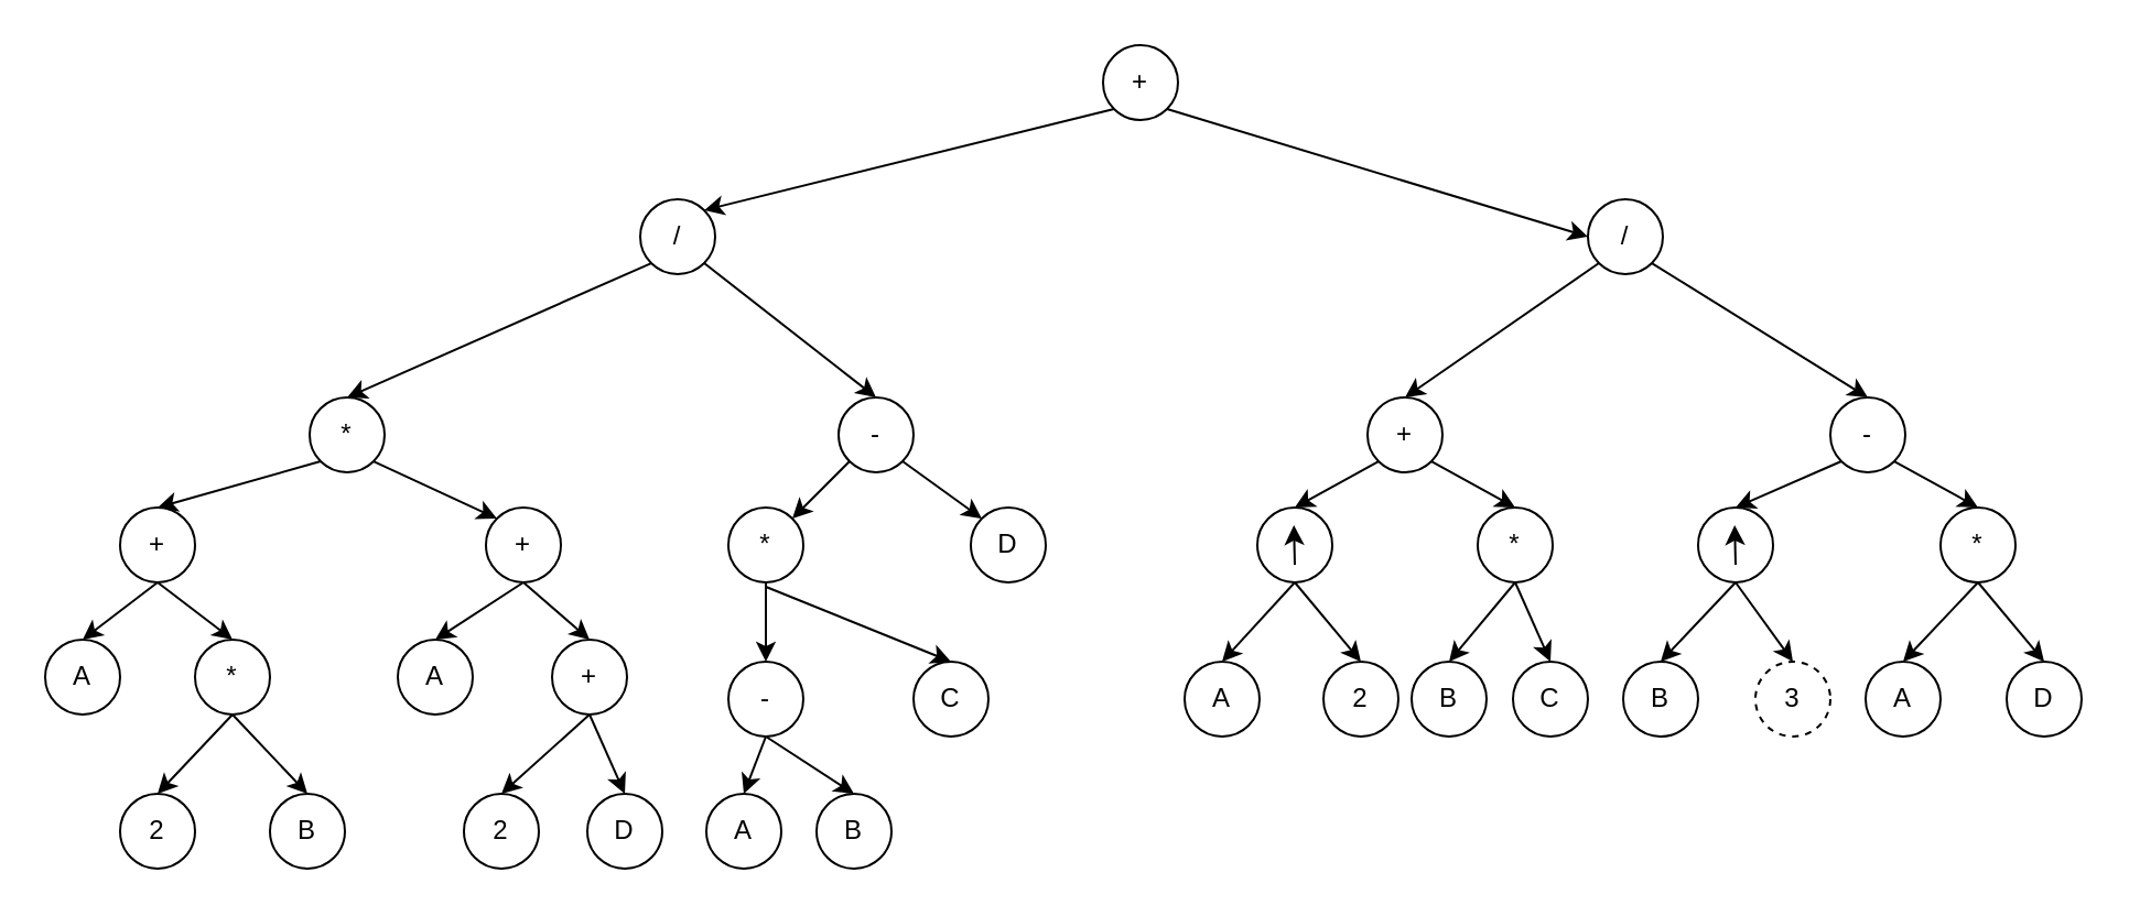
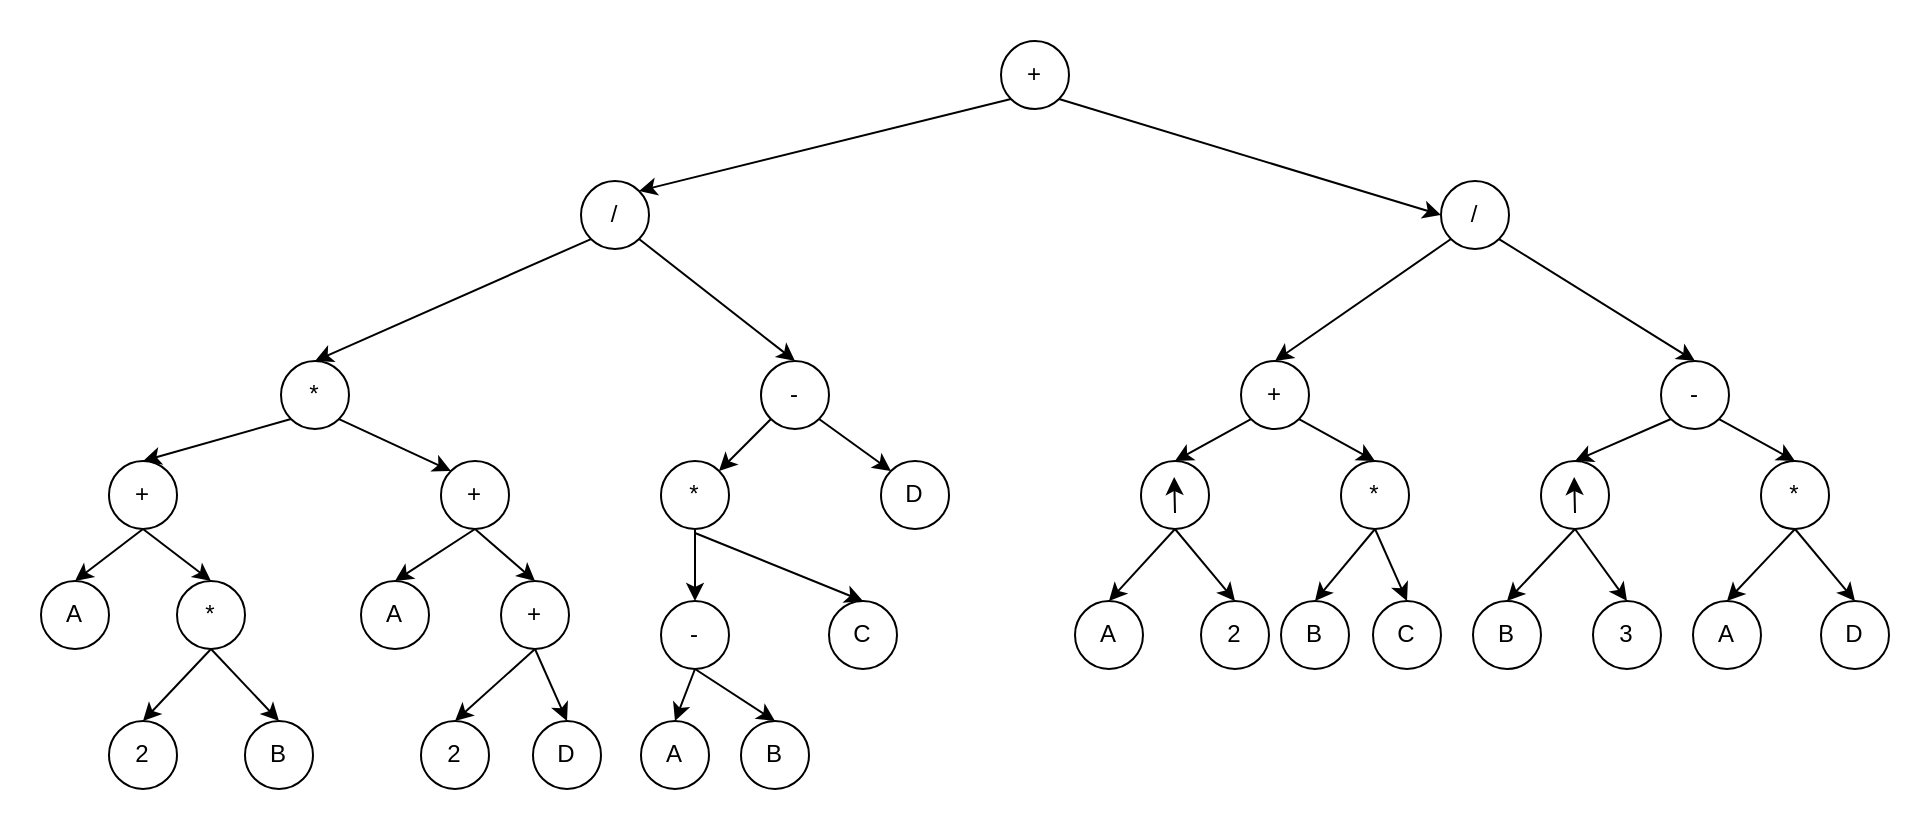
  <mxCell id="0" />
  <mxCell id="1" parent="0" />
  <mxCell id="2" value="/" style="ellipse;whiteSpace=wrap;html=1;aspect=fixed;" vertex="1" parent="1"><mxGeometry x="720" y="90" width="34" height="34" as="geometry" /></mxCell>
  <mxCell id="3" value="/" style="ellipse;whiteSpace=wrap;html=1;aspect=fixed;" vertex="1" parent="1"><mxGeometry x="290" y="90" width="34" height="34" as="geometry" /></mxCell>
  <mxCell id="4" value="+" style="ellipse;whiteSpace=wrap;html=1;aspect=fixed;" vertex="1" parent="1"><mxGeometry x="500" y="20" width="34" height="34" as="geometry" /></mxCell>
  <mxCell id="5" value="*" style="ellipse;whiteSpace=wrap;html=1;aspect=fixed;" vertex="1" parent="1"><mxGeometry y="180" width="34" height="34" as="geometry" x="140" /></mxCell>
  <mxCell id="6" value="-" style="ellipse;whiteSpace=wrap;html=1;aspect=fixed;" vertex="1" parent="1"><mxGeometry x="380" y="180" width="34" height="34" as="geometry" /></mxCell>
  <mxCell id="7" value="+" style="ellipse;whiteSpace=wrap;html=1;aspect=fixed;" vertex="1" parent="1"><mxGeometry x="620" y="180" width="34" height="34" as="geometry" /></mxCell>
  <mxCell id="8" value="-" style="ellipse;whiteSpace=wrap;html=1;aspect=fixed;" vertex="1" parent="1"><mxGeometry x="830" y="180" width="34" height="34" as="geometry" /></mxCell>
  <mxCell id="9" value="+" style="ellipse;whiteSpace=wrap;html=1;aspect=fixed;" vertex="1" parent="1"><mxGeometry x="54" y="230" width="34" height="34" as="geometry" /></mxCell>
  <mxCell id="10" value="+" style="ellipse;whiteSpace=wrap;html=1;aspect=fixed;" vertex="1" parent="1"><mxGeometry x="220" y="230" width="34" height="34" as="geometry" /></mxCell>
  <mxCell id="11" value="*" style="ellipse;whiteSpace=wrap;html=1;aspect=fixed;" vertex="1" parent="1"><mxGeometry x="330" y="230" width="34" height="34" as="geometry" /></mxCell>
  <mxCell id="12" value="D" style="ellipse;whiteSpace=wrap;html=1;aspect=fixed;" vertex="1" parent="1"><mxGeometry x="440" y="230" width="34" height="34" as="geometry" /></mxCell>
  <mxCell id="13" value="&lt;span style=&quot;color: rgba(0 , 0 , 0 , 0) ; font-family: monospace ; font-size: 0px&quot;&gt;%3CmxGraphModel%3E%3Croot%3E%3CmxCell%20id%3D%220%22%2F%3E%3CmxCell%20id%3D%221%22%20parent%3D%220%22%2F%3E%3CmxCell%20id%3D%222%22%20value%3D%22*%22%20style%3D%22ellipse%3BwhiteSpace%3Dwrap%3Bhtml%3D1%3Baspect%3Dfixed%3B%22%20vertex%3D%221%22%20parent%3D%221%22%3E%3CmxGeometry%20x%3D%2270%22%20y%3D%22230%22%20width%3D%2234%22%20height%3D%2234%22%20as%3D%22geometry%22%2F%3E%3C%2FmxCell%3E%3C%2Froot%3E%3C%2FmxGraphMo&lt;/span&gt;" style="ellipse;whiteSpace=wrap;html=1;aspect=fixed;" vertex="1" parent="1"><mxGeometry x="570" y="230" width="34" height="34" as="geometry" /></mxCell>
  <mxCell id="14" value="" style="endArrow=classic;html=1;" edge="1" parent="1"><mxGeometry width="50" height="50" relative="1" as="geometry"><mxPoint x="587" y="256" as="sourcePoint" /><mxPoint x="586.58" y="238" as="targetPoint" /></mxGeometry></mxCell>
  <mxCell id="15" value="*" style="ellipse;whiteSpace=wrap;html=1;aspect=fixed;" vertex="1" parent="1"><mxGeometry x="670" y="230" width="34" height="34" as="geometry" /></mxCell>
  <mxCell id="16" value="*" style="ellipse;whiteSpace=wrap;html=1;aspect=fixed;" vertex="1" parent="1"><mxGeometry x="880" y="230" width="34" height="34" as="geometry" /></mxCell>
  <mxCell id="17" value="&lt;span style=&quot;color: rgba(0 , 0 , 0 , 0) ; font-family: monospace ; font-size: 0px&quot;&gt;%3CmxGraphModel%3E%3Croot%3E%3CmxCell%20id%3D%220%22%2F%3E%3CmxCell%20id%3D%221%22%20parent%3D%220%22%2F%3E%3CmxCell%20id%3D%222%22%20value%3D%22*%22%20style%3D%22ellipse%3BwhiteSpace%3Dwrap%3Bhtml%3D1%3Baspect%3Dfixed%3B%22%20vertex%3D%221%22%20parent%3D%221%22%3E%3CmxGeometry%20x%3D%2270%22%20y%3D%22230%22%20width%3D%2234%22%20height%3D%2234%22%20as%3D%22geometry%22%2F%3E%3C%2FmxCell%3E%3C%2Froot%3E%3C%2FmxGraphMo&lt;/span&gt;" style="ellipse;whiteSpace=wrap;html=1;aspect=fixed;" vertex="1" parent="1"><mxGeometry x="770" y="230" width="34" height="34" as="geometry" /></mxCell>
  <mxCell id="18" value="" style="endArrow=classic;html=1;" edge="1" parent="1"><mxGeometry width="50" height="50" relative="1" as="geometry"><mxPoint x="787" y="256" as="sourcePoint" /><mxPoint x="786.58" y="238" as="targetPoint" /></mxGeometry></mxCell>
  <mxCell id="19" value="*" style="ellipse;whiteSpace=wrap;html=1;aspect=fixed;" vertex="1" parent="1"><mxGeometry x="88" y="290" width="34" height="34" as="geometry" /></mxCell>
  <mxCell id="20" value="A" style="ellipse;whiteSpace=wrap;html=1;aspect=fixed;" vertex="1" parent="1"><mxGeometry x="20" y="290" width="34" height="34" as="geometry" /></mxCell>
  <mxCell id="21" value="2" style="ellipse;whiteSpace=wrap;html=1;aspect=fixed;" vertex="1" parent="1"><mxGeometry x="54" y="360" width="34" height="34" as="geometry" /></mxCell>
  <mxCell id="22" value="B" style="ellipse;whiteSpace=wrap;html=1;aspect=fixed;" vertex="1" parent="1"><mxGeometry x="122" y="360" width="34" height="34" as="geometry" /></mxCell>
  <mxCell id="23" value="A" style="ellipse;whiteSpace=wrap;html=1;aspect=fixed;" vertex="1" parent="1"><mxGeometry x="180" y="290" width="34" height="34" as="geometry" /></mxCell>
  <mxCell id="24" value="D" style="ellipse;whiteSpace=wrap;html=1;aspect=fixed;" vertex="1" parent="1"><mxGeometry x="266" y="360" width="34" height="34" as="geometry" /></mxCell>
  <mxCell id="25" value="2" style="ellipse;whiteSpace=wrap;html=1;aspect=fixed;" vertex="1" parent="1"><mxGeometry x="210" y="360" width="34" height="34" as="geometry" /></mxCell>
  <mxCell id="26" value="+" style="ellipse;whiteSpace=wrap;html=1;aspect=fixed;" vertex="1" parent="1"><mxGeometry x="250" y="290" width="34" height="34" as="geometry" /></mxCell>
  <mxCell id="27" value="A" style="ellipse;whiteSpace=wrap;html=1;aspect=fixed;" vertex="1" parent="1"><mxGeometry x="320" y="360" width="34" height="34" as="geometry" /></mxCell>
  <mxCell id="28" value="B" style="ellipse;whiteSpace=wrap;html=1;aspect=fixed;" vertex="1" parent="1"><mxGeometry x="370" y="360" width="34" height="34" as="geometry" /></mxCell>
  <mxCell id="29" value="-" style="ellipse;whiteSpace=wrap;html=1;aspect=fixed;" vertex="1" parent="1"><mxGeometry x="330" y="300" width="34" height="34" as="geometry" /></mxCell>
  <mxCell id="30" value="C" style="ellipse;whiteSpace=wrap;html=1;aspect=fixed;" vertex="1" parent="1"><mxGeometry x="414" y="300" width="34" height="34" as="geometry" /></mxCell>
  <mxCell id="31" value="A" style="ellipse;whiteSpace=wrap;html=1;aspect=fixed;" vertex="1" parent="1"><mxGeometry x="537" y="300" width="34" height="34" as="geometry" /></mxCell>
  <mxCell id="32" value="2" style="ellipse;whiteSpace=wrap;html=1;aspect=fixed;" vertex="1" parent="1"><mxGeometry x="600" y="300" width="34" height="34" as="geometry" /></mxCell>
  <mxCell id="33" value="B" style="ellipse;whiteSpace=wrap;html=1;aspect=fixed;" vertex="1" parent="1"><mxGeometry x="736" y="300" width="34" height="34" as="geometry" /></mxCell>
- <mxCell id="34" value="3" style="ellipse;whiteSpace=wrap;html=1;aspect=fixed;dashed=1;" vertex="1" parent="1"><mxGeometry x="796" y="300" width="34" height="34" as="geometry" /></mxCell>
+ <mxCell id="34" value="3" style="ellipse;whiteSpace=wrap;html=1;aspect=fixed;" vertex="1" parent="1"><mxGeometry x="796" y="300" width="34" height="34" as="geometry" /></mxCell>
  <mxCell id="35" value="B" style="ellipse;whiteSpace=wrap;html=1;aspect=fixed;" vertex="1" parent="1"><mxGeometry x="640" y="300" width="34" height="34" as="geometry" /></mxCell>
  <mxCell id="36" value="C" style="ellipse;whiteSpace=wrap;html=1;aspect=fixed;" vertex="1" parent="1"><mxGeometry x="686" y="300" width="34" height="34" as="geometry" /></mxCell>
  <mxCell id="37" value="A" style="ellipse;whiteSpace=wrap;html=1;aspect=fixed;" vertex="1" parent="1"><mxGeometry x="846" y="300" width="34" height="34" as="geometry" /></mxCell>
  <mxCell id="38" value="D" style="ellipse;whiteSpace=wrap;html=1;aspect=fixed;" vertex="1" parent="1"><mxGeometry x="910" y="300" width="34" height="34" as="geometry" /></mxCell>
  <mxCell id="39" value="" style="endArrow=classic;html=1;exitX=0;exitY=1;exitDx=0;exitDy=0;entryX=1;entryY=0;entryDx=0;entryDy=0;" edge="1" parent="1" source="4" target="3"><mxGeometry width="50" height="50" relative="1" as="geometry"><mxPoint x="448" y="132" as="sourcePoint" /><mxPoint x="498" y="82" as="targetPoint" /></mxGeometry></mxCell>
  <mxCell id="40" value="" style="endArrow=classic;html=1;exitX=1;exitY=1;exitDx=0;exitDy=0;entryX=0.5;entryY=0;entryDx=0;entryDy=0;" edge="1" parent="1" source="2" target="8"><mxGeometry width="50" height="50" relative="1" as="geometry"><mxPoint x="754" y="200" as="sourcePoint" /><mxPoint x="804" y="150" as="targetPoint" /></mxGeometry></mxCell>
  <mxCell id="41" value="" style="endArrow=classic;html=1;exitX=0;exitY=1;exitDx=0;exitDy=0;entryX=0.5;entryY=0;entryDx=0;entryDy=0;" edge="1" parent="1" source="2" target="7"><mxGeometry width="50" height="50" relative="1" as="geometry"><mxPoint x="550" y="150" as="sourcePoint" /><mxPoint x="600" y="100" as="targetPoint" /></mxGeometry></mxCell>
  <mxCell id="42" value="" style="endArrow=classic;html=1;exitX=0;exitY=1;exitDx=0;exitDy=0;entryX=0.5;entryY=0;entryDx=0;entryDy=0;" edge="1" parent="1" source="3" target="5"><mxGeometry width="50" height="50" relative="1" as="geometry"><mxPoint x="204" y="190" as="sourcePoint" /><mxPoint x="254" y="140" as="targetPoint" /></mxGeometry></mxCell>
  <mxCell id="43" value="" style="endArrow=classic;html=1;exitX=1;exitY=1;exitDx=0;exitDy=0;entryX=0.5;entryY=0;entryDx=0;entryDy=0;" edge="1" parent="1" source="3" target="6"><mxGeometry width="50" height="50" relative="1" as="geometry"><mxPoint x="521" y="160" as="sourcePoint" /><mxPoint x="571" y="110" as="targetPoint" /></mxGeometry></mxCell>
  <mxCell id="44" value="" style="endArrow=classic;html=1;entryX=0;entryY=0.5;entryDx=0;entryDy=0;exitX=1;exitY=1;exitDx=0;exitDy=0;" edge="1" parent="1" source="4" target="2"><mxGeometry width="50" height="50" relative="1" as="geometry"><mxPoint x="570" y="270" as="sourcePoint" /><mxPoint x="620" y="220" as="targetPoint" /></mxGeometry></mxCell>
  <mxCell id="45" value="" style="endArrow=classic;html=1;entryX=0.5;entryY=0;entryDx=0;entryDy=0;exitX=0;exitY=1;exitDx=0;exitDy=0;" edge="1" parent="1" source="7" target="13"><mxGeometry width="50" height="50" relative="1" as="geometry"><mxPoint x="570" y="270" as="sourcePoint" /><mxPoint x="620" y="220" as="targetPoint" /></mxGeometry></mxCell>
  <mxCell id="46" value="" style="endArrow=classic;html=1;entryX=0.5;entryY=0;entryDx=0;entryDy=0;exitX=1;exitY=1;exitDx=0;exitDy=0;" edge="1" parent="1" source="8" target="16"><mxGeometry width="50" height="50" relative="1" as="geometry"><mxPoint x="570" y="270" as="sourcePoint" /><mxPoint x="620" y="220" as="targetPoint" /></mxGeometry></mxCell>
  <mxCell id="47" value="" style="endArrow=classic;html=1;exitX=0;exitY=1;exitDx=0;exitDy=0;entryX=0.5;entryY=0;entryDx=0;entryDy=0;" edge="1" parent="1" source="8" target="17"><mxGeometry width="50" height="50" relative="1" as="geometry"><mxPoint x="736" y="240" as="sourcePoint" /><mxPoint x="786" y="190" as="targetPoint" /></mxGeometry></mxCell>
  <mxCell id="48" value="" style="endArrow=classic;html=1;exitX=1;exitY=1;exitDx=0;exitDy=0;entryX=0.5;entryY=0;entryDx=0;entryDy=0;" edge="1" parent="1" source="7" target="15"><mxGeometry width="50" height="50" relative="1" as="geometry"><mxPoint x="674" y="240" as="sourcePoint" /><mxPoint x="724" y="190" as="targetPoint" /></mxGeometry></mxCell>
  <mxCell id="49" value="" style="endArrow=classic;html=1;exitX=0;exitY=1;exitDx=0;exitDy=0;entryX=1;entryY=0;entryDx=0;entryDy=0;" edge="1" parent="1" source="6" target="11"><mxGeometry width="50" height="50" relative="1" as="geometry"><mxPoint x="354" y="264" as="sourcePoint" /><mxPoint x="404" y="214" as="targetPoint" /></mxGeometry></mxCell>
  <mxCell id="50" value="" style="endArrow=classic;html=1;exitX=1;exitY=1;exitDx=0;exitDy=0;entryX=0;entryY=0;entryDx=0;entryDy=0;" edge="1" parent="1" source="6" target="12"><mxGeometry width="50" height="50" relative="1" as="geometry"><mxPoint x="424" y="240" as="sourcePoint" /><mxPoint x="474" y="190" as="targetPoint" /></mxGeometry></mxCell>
  <mxCell id="51" value="" style="endArrow=classic;html=1;exitX=1;exitY=1;exitDx=0;exitDy=0;entryX=0;entryY=0;entryDx=0;entryDy=0;" edge="1" parent="1" source="5" target="10"><mxGeometry width="50" height="50" relative="1" as="geometry"><mxPoint x="180" y="230" as="sourcePoint" /><mxPoint x="230" y="180" as="targetPoint" /></mxGeometry></mxCell>
  <mxCell id="52" value="" style="endArrow=classic;html=1;entryX=0.5;entryY=0;entryDx=0;entryDy=0;exitX=0;exitY=1;exitDx=0;exitDy=0;" edge="1" parent="1" source="5" target="9"><mxGeometry width="50" height="50" relative="1" as="geometry"><mxPoint x="570" y="270" as="sourcePoint" /><mxPoint x="620" y="220" as="targetPoint" /></mxGeometry></mxCell>
  <mxCell id="53" value="" style="endArrow=classic;html=1;entryX=0.5;entryY=0;entryDx=0;entryDy=0;exitX=0.5;exitY=1;exitDx=0;exitDy=0;" edge="1" parent="1" source="15" target="36"><mxGeometry width="50" height="50" relative="1" as="geometry"><mxPoint x="570" y="270" as="sourcePoint" /><mxPoint x="620" y="220" as="targetPoint" /></mxGeometry></mxCell>
  <mxCell id="54" value="" style="endArrow=classic;html=1;entryX=0.5;entryY=0;entryDx=0;entryDy=0;exitX=0.5;exitY=1;exitDx=0;exitDy=0;" edge="1" parent="1" source="15" target="35"><mxGeometry width="50" height="50" relative="1" as="geometry"><mxPoint x="570" y="270" as="sourcePoint" /><mxPoint x="620" y="220" as="targetPoint" /></mxGeometry></mxCell>
  <mxCell id="55" value="" style="endArrow=classic;html=1;entryX=0.5;entryY=0;entryDx=0;entryDy=0;exitX=0.5;exitY=1;exitDx=0;exitDy=0;" edge="1" parent="1" source="13" target="32"><mxGeometry width="50" height="50" relative="1" as="geometry"><mxPoint x="570" y="270" as="sourcePoint" /><mxPoint x="620" y="220" as="targetPoint" /></mxGeometry></mxCell>
  <mxCell id="56" value="" style="endArrow=classic;html=1;entryX=0.5;entryY=0;entryDx=0;entryDy=0;exitX=0.5;exitY=1;exitDx=0;exitDy=0;" edge="1" parent="1" source="13" target="31"><mxGeometry width="50" height="50" relative="1" as="geometry"><mxPoint x="570" y="270" as="sourcePoint" /><mxPoint x="620" y="220" as="targetPoint" /></mxGeometry></mxCell>
  <mxCell id="57" value="" style="endArrow=classic;html=1;entryX=0.5;entryY=0;entryDx=0;entryDy=0;" edge="1" parent="1" target="30"><mxGeometry width="50" height="50" relative="1" as="geometry"><mxPoint x="347" y="266" as="sourcePoint" /><mxPoint x="620" y="220" as="targetPoint" /></mxGeometry></mxCell>
  <mxCell id="58" value="" style="endArrow=classic;html=1;entryX=0.5;entryY=0;entryDx=0;entryDy=0;exitX=0.5;exitY=1;exitDx=0;exitDy=0;" edge="1" parent="1" source="11" target="29"><mxGeometry width="50" height="50" relative="1" as="geometry"><mxPoint x="570" y="270" as="sourcePoint" /><mxPoint x="620" y="220" as="targetPoint" /></mxGeometry></mxCell>
  <mxCell id="59" value="" style="endArrow=classic;html=1;exitX=0.5;exitY=1;exitDx=0;exitDy=0;entryX=0.5;entryY=0;entryDx=0;entryDy=0;" edge="1" parent="1" source="16" target="38"><mxGeometry width="50" height="50" relative="1" as="geometry"><mxPoint x="570" y="270" as="sourcePoint" /><mxPoint x="620" y="220" as="targetPoint" /></mxGeometry></mxCell>
  <mxCell id="60" value="" style="endArrow=classic;html=1;entryX=0.5;entryY=0;entryDx=0;entryDy=0;exitX=0.5;exitY=1;exitDx=0;exitDy=0;" edge="1" parent="1" source="16" target="37"><mxGeometry width="50" height="50" relative="1" as="geometry"><mxPoint x="570" y="270" as="sourcePoint" /><mxPoint x="620" y="220" as="targetPoint" /></mxGeometry></mxCell>
  <mxCell id="61" value="" style="endArrow=classic;html=1;entryX=0.5;entryY=0;entryDx=0;entryDy=0;exitX=0.5;exitY=1;exitDx=0;exitDy=0;" edge="1" parent="1" source="17" target="34"><mxGeometry width="50" height="50" relative="1" as="geometry"><mxPoint x="570" y="270" as="sourcePoint" /><mxPoint x="620" y="220" as="targetPoint" /></mxGeometry></mxCell>
  <mxCell id="62" value="" style="endArrow=classic;html=1;entryX=0.5;entryY=0;entryDx=0;entryDy=0;exitX=0.5;exitY=1;exitDx=0;exitDy=0;" edge="1" parent="1" source="17" target="33"><mxGeometry width="50" height="50" relative="1" as="geometry"><mxPoint x="570" y="270" as="sourcePoint" /><mxPoint x="620" y="220" as="targetPoint" /></mxGeometry></mxCell>
  <mxCell id="63" value="" style="endArrow=classic;html=1;exitX=0.5;exitY=1;exitDx=0;exitDy=0;entryX=0.5;entryY=0;entryDx=0;entryDy=0;" edge="1" parent="1" source="9" target="20"><mxGeometry width="50" height="50" relative="1" as="geometry"><mxPoint x="570" y="270" as="sourcePoint" /><mxPoint x="620" y="220" as="targetPoint" /></mxGeometry></mxCell>
  <mxCell id="64" value="" style="endArrow=classic;html=1;exitX=0.5;exitY=1;exitDx=0;exitDy=0;entryX=0.5;entryY=0;entryDx=0;entryDy=0;" edge="1" parent="1" source="9" target="19"><mxGeometry width="50" height="50" relative="1" as="geometry"><mxPoint x="570" y="270" as="sourcePoint" /><mxPoint x="620" y="220" as="targetPoint" /></mxGeometry></mxCell>
  <mxCell id="65" value="" style="endArrow=classic;html=1;exitX=0.5;exitY=1;exitDx=0;exitDy=0;entryX=0.5;entryY=0;entryDx=0;entryDy=0;" edge="1" parent="1" source="10" target="26"><mxGeometry width="50" height="50" relative="1" as="geometry"><mxPoint x="570" y="270" as="sourcePoint" /><mxPoint x="620" y="220" as="targetPoint" /></mxGeometry></mxCell>
  <mxCell id="66" value="" style="endArrow=classic;html=1;exitX=0.5;exitY=1;exitDx=0;exitDy=0;entryX=0.5;entryY=0;entryDx=0;entryDy=0;" edge="1" parent="1" source="10" target="23"><mxGeometry width="50" height="50" relative="1" as="geometry"><mxPoint x="570" y="270" as="sourcePoint" /><mxPoint x="620" y="220" as="targetPoint" /></mxGeometry></mxCell>
  <mxCell id="67" value="" style="endArrow=classic;html=1;entryX=0.5;entryY=0;entryDx=0;entryDy=0;exitX=0.5;exitY=1;exitDx=0;exitDy=0;" edge="1" parent="1" source="26" target="24"><mxGeometry width="50" height="50" relative="1" as="geometry"><mxPoint x="570" y="270" as="sourcePoint" /><mxPoint x="620" y="220" as="targetPoint" /></mxGeometry></mxCell>
  <mxCell id="68" value="" style="endArrow=classic;html=1;entryX=0.5;entryY=0;entryDx=0;entryDy=0;exitX=0.5;exitY=1;exitDx=0;exitDy=0;" edge="1" parent="1" source="26" target="25"><mxGeometry width="50" height="50" relative="1" as="geometry"><mxPoint x="570" y="270" as="sourcePoint" /><mxPoint x="620" y="220" as="targetPoint" /></mxGeometry></mxCell>
  <mxCell id="69" value="" style="endArrow=classic;html=1;exitX=0.5;exitY=1;exitDx=0;exitDy=0;entryX=0.5;entryY=0;entryDx=0;entryDy=0;" edge="1" parent="1" source="29" target="27"><mxGeometry width="50" height="50" relative="1" as="geometry"><mxPoint x="570" y="270" as="sourcePoint" /><mxPoint x="620" y="220" as="targetPoint" /></mxGeometry></mxCell>
  <mxCell id="70" value="" style="endArrow=classic;html=1;exitX=0.5;exitY=1;exitDx=0;exitDy=0;entryX=0.5;entryY=0;entryDx=0;entryDy=0;" edge="1" parent="1" source="29" target="28"><mxGeometry width="50" height="50" relative="1" as="geometry"><mxPoint x="570" y="270" as="sourcePoint" /><mxPoint x="620" y="220" as="targetPoint" /></mxGeometry></mxCell>
  <mxCell id="71" value="" style="endArrow=classic;html=1;exitX=0.5;exitY=1;exitDx=0;exitDy=0;entryX=0.5;entryY=0;entryDx=0;entryDy=0;" edge="1" parent="1" source="19" target="21"><mxGeometry width="50" height="50" relative="1" as="geometry"><mxPoint x="570" y="270" as="sourcePoint" /><mxPoint x="620" y="220" as="targetPoint" /></mxGeometry></mxCell>
  <mxCell id="72" value="" style="endArrow=classic;html=1;exitX=0.5;exitY=1;exitDx=0;exitDy=0;entryX=0.5;entryY=0;entryDx=0;entryDy=0;" edge="1" parent="1" source="19" target="22"><mxGeometry width="50" height="50" relative="1" as="geometry"><mxPoint x="570" y="270" as="sourcePoint" /><mxPoint x="620" y="220" as="targetPoint" /></mxGeometry></mxCell>
